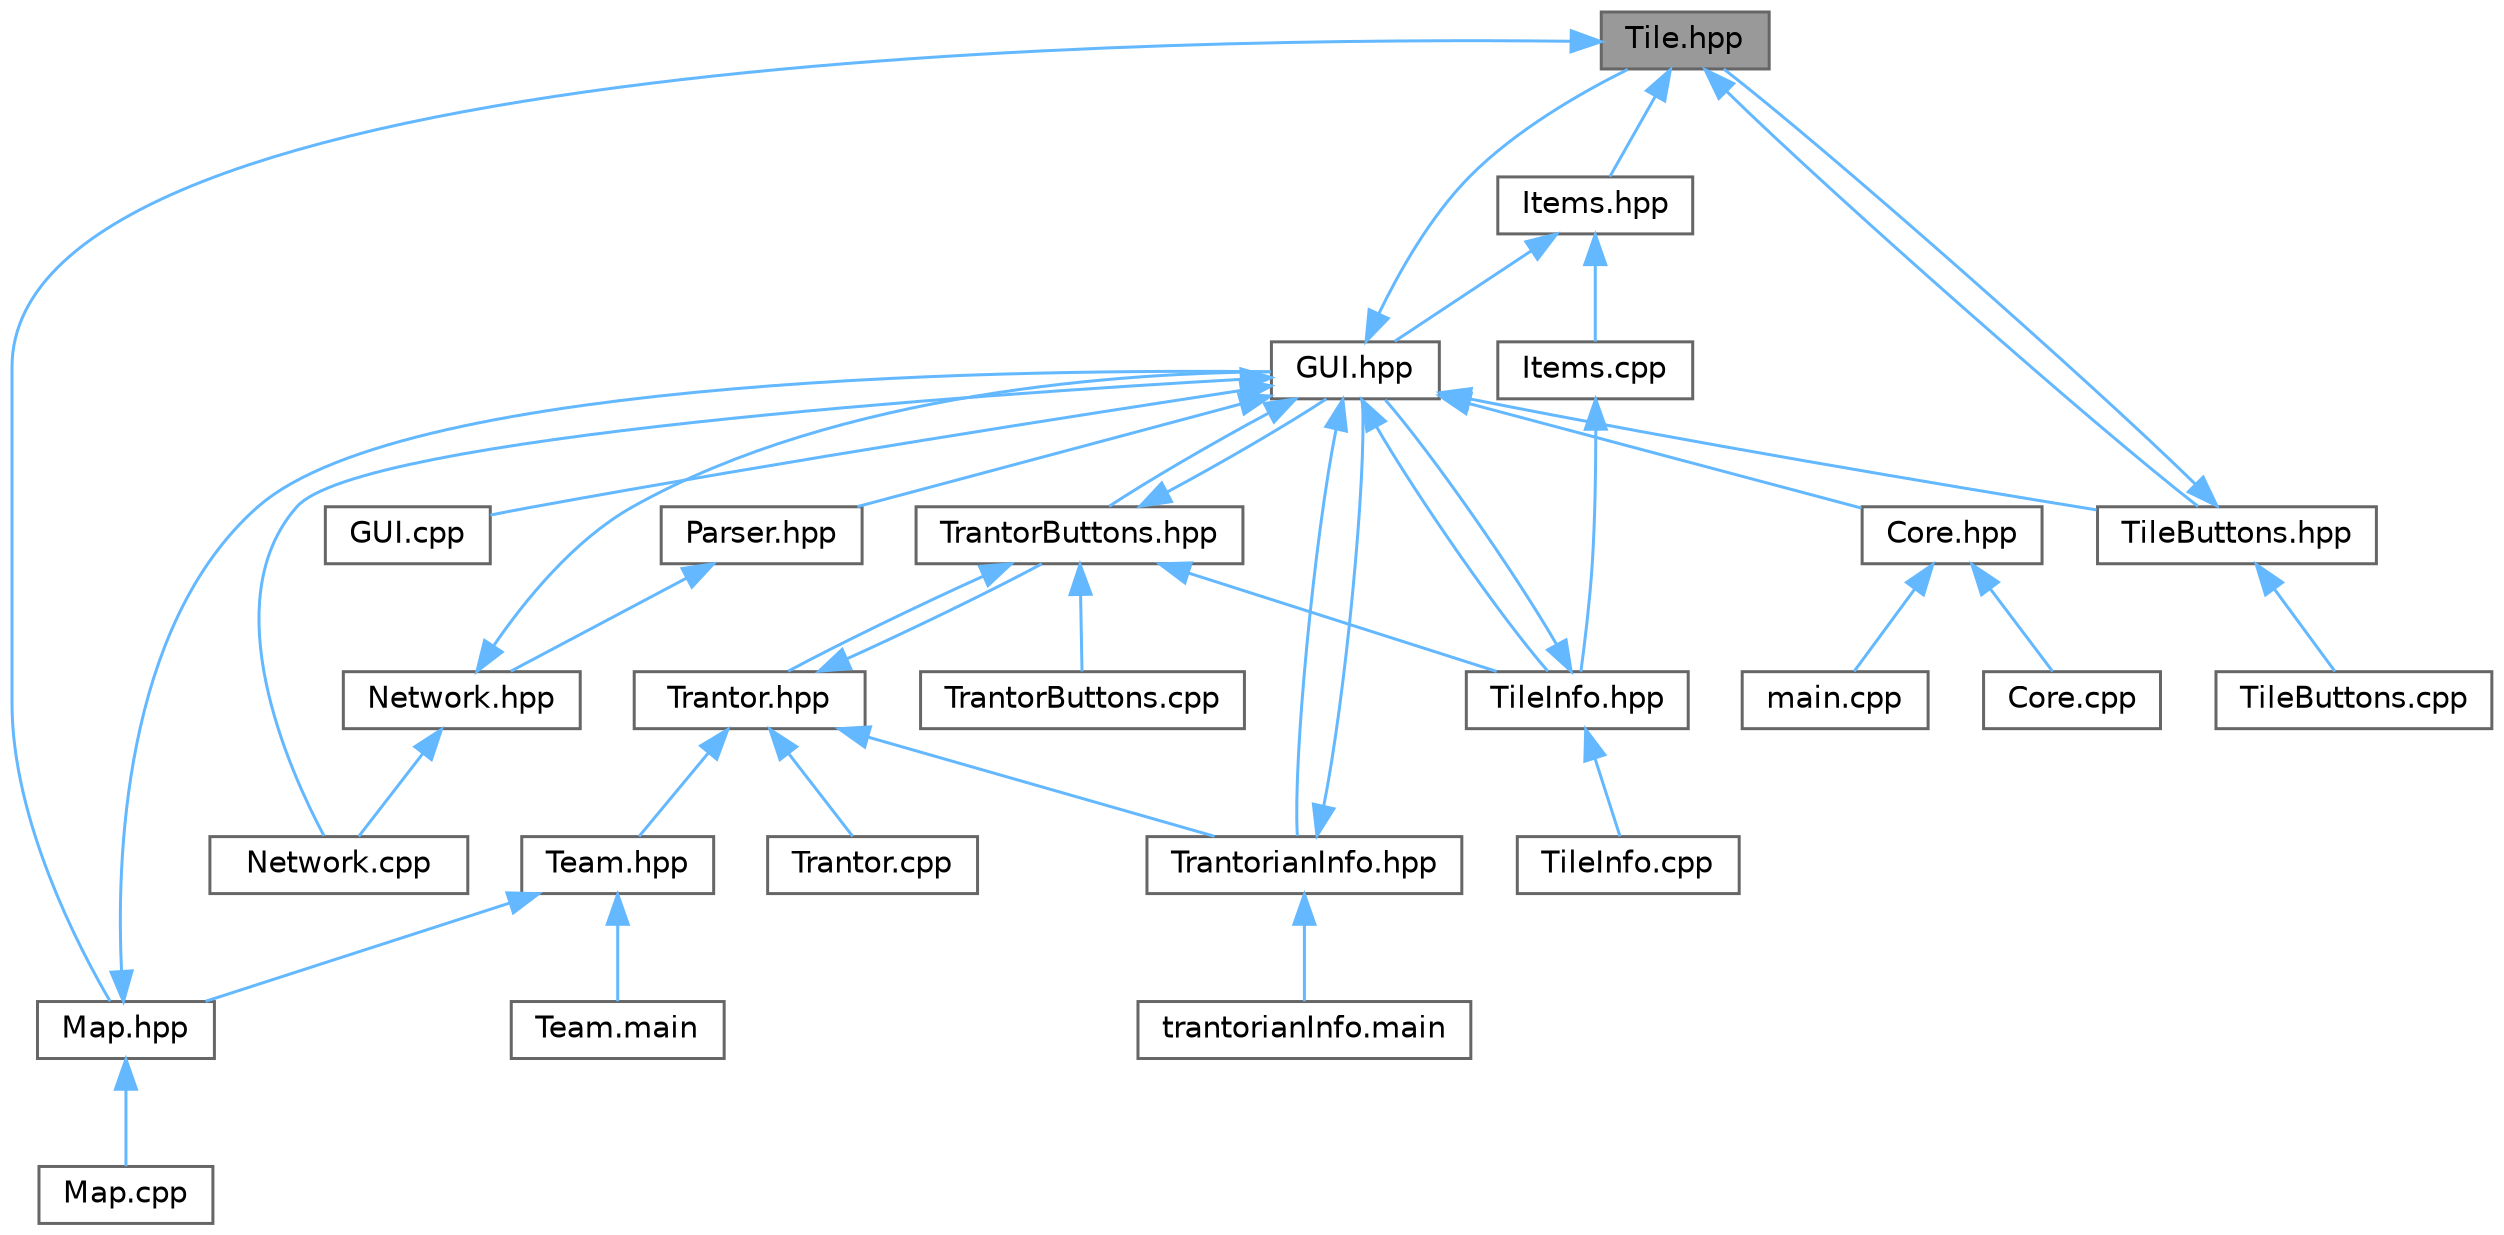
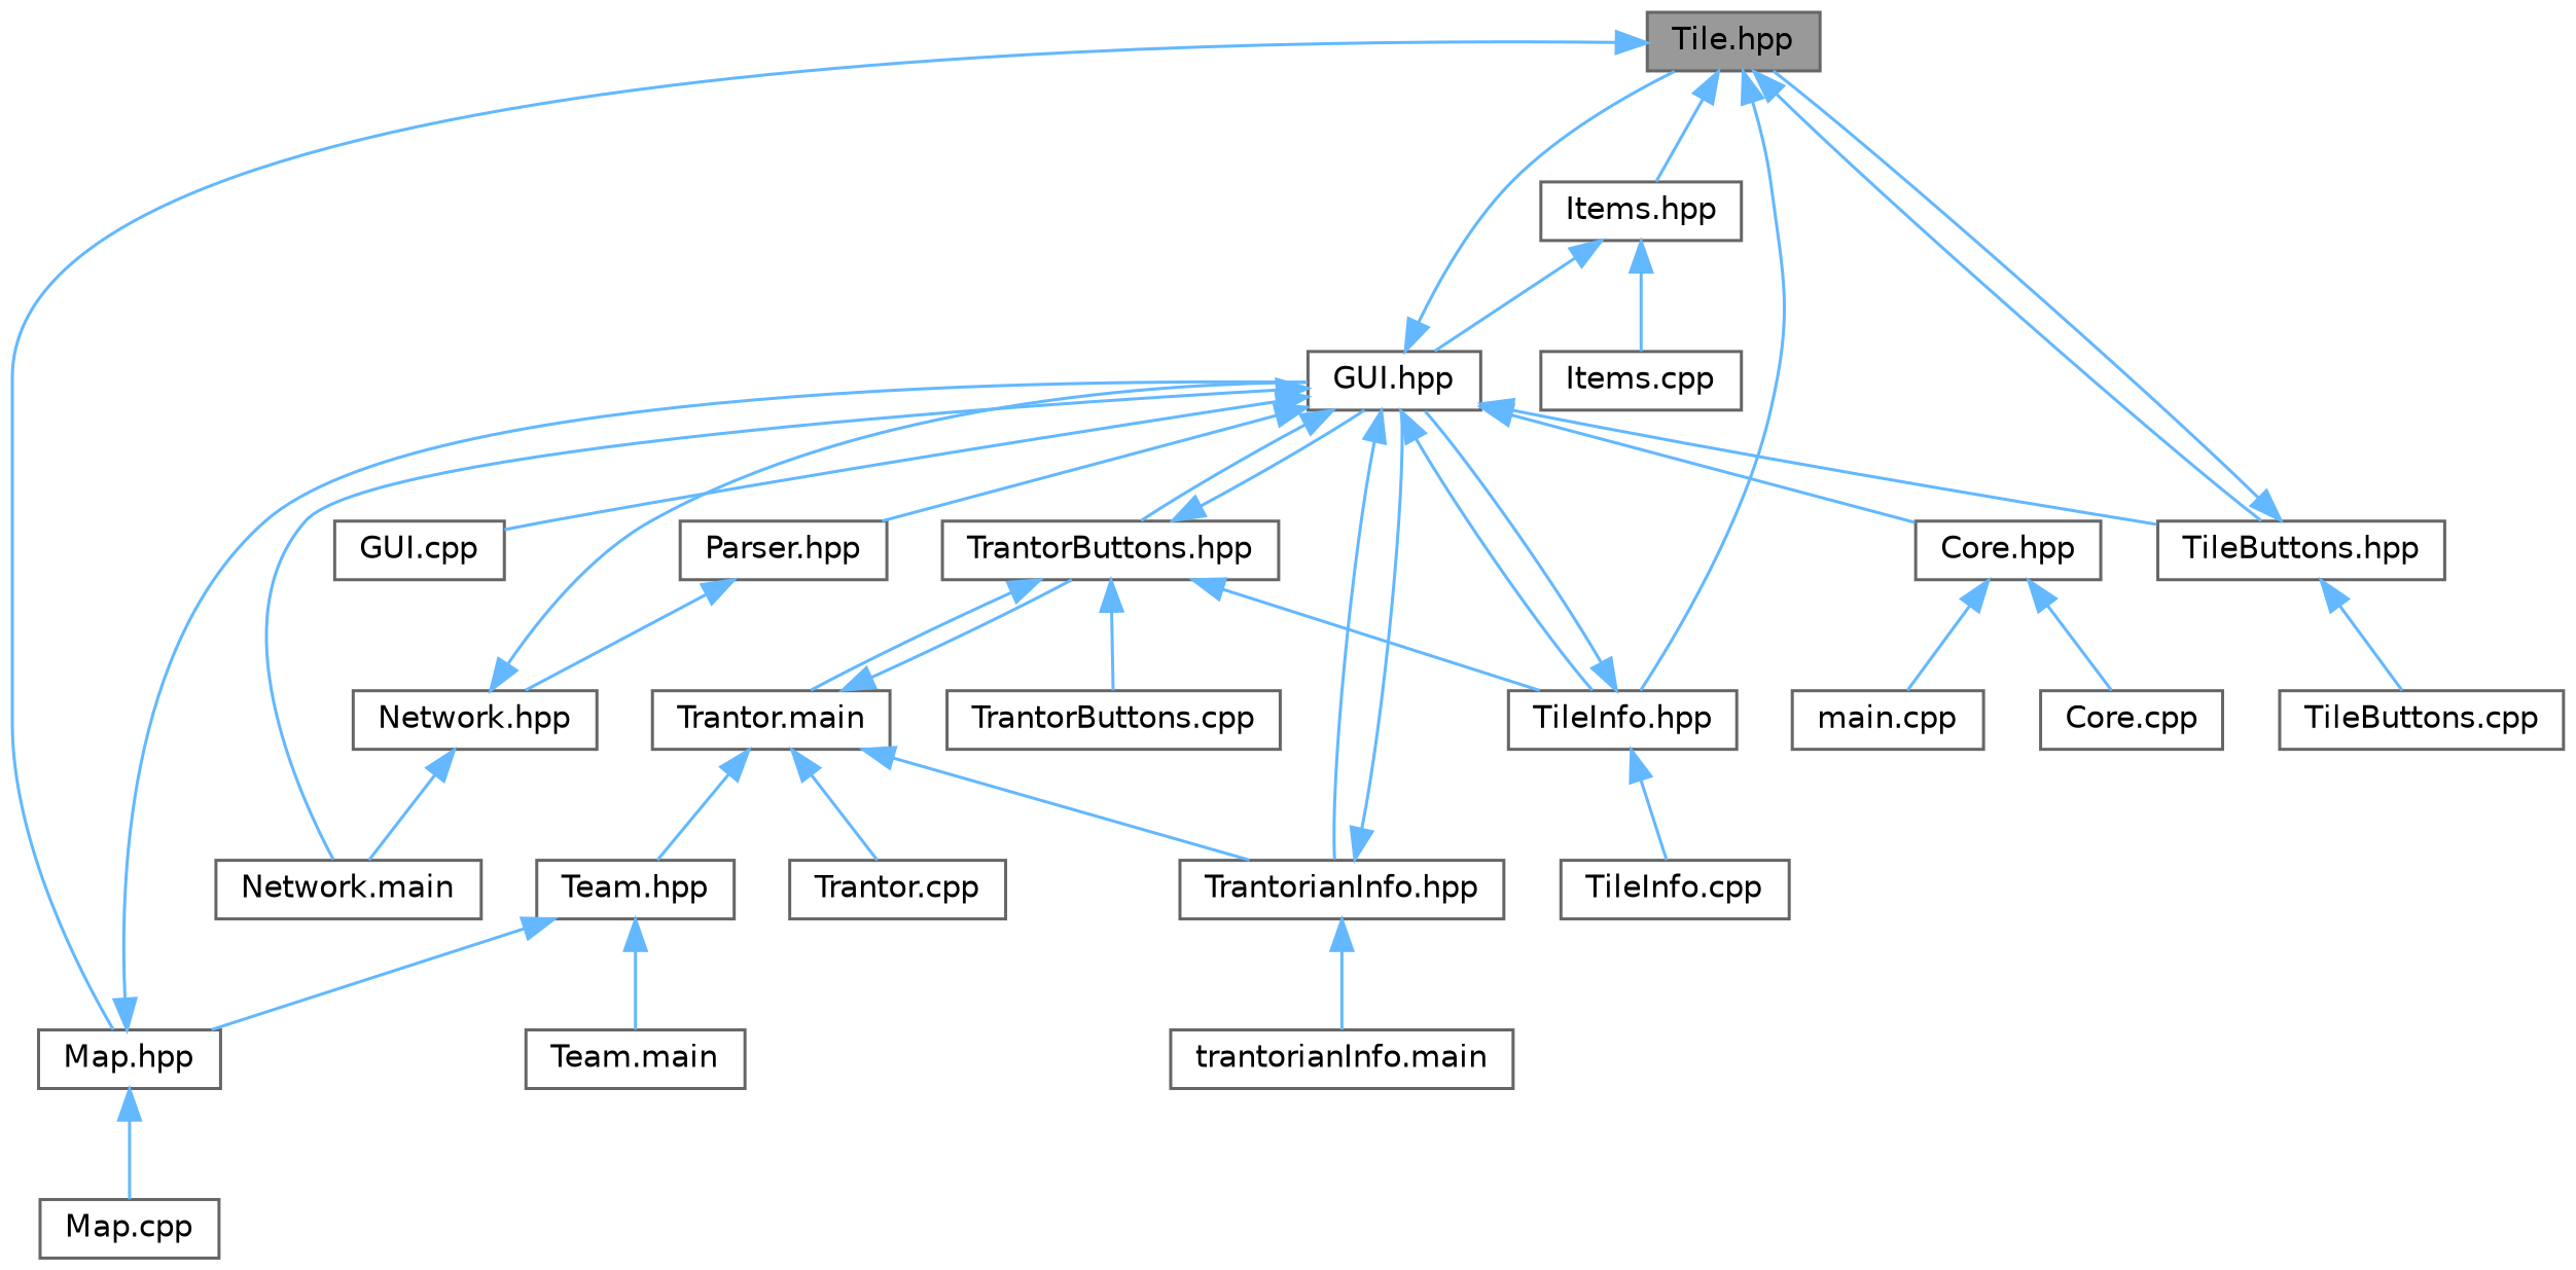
  digraph {
    node [color=grey40 fillcolor=white fontname=Helvetica fontsize=10 shape=box style=filled]
    edge [color=steelblue1 dir=back fontname=Helvetica fontsize=10 labelfontname=Helvetica labelfontsize=10 style=solid]
    n1 [color=gray40 fillcolor=grey60 fontcolor=black height=0.2 label="Tile.hpp" width=0.4]
    n2 [height=0.2 label="Items.hpp" width=0.4]
    n3 [height=0.2 label="TileButtons.hpp" width=0.4]
    n4 [height=0.2 label="TileInfo.hpp" width=0.4]
    n5 [height=0.2 label="Map.hpp" width=0.4]
    n6 [height=0.2 label="GUI.hpp" width=0.4]
    n7 [height=0.2 label="Items.cpp" width=0.4]
    n8 [height=0.2 label="TileButtons.cpp" width=0.4]
    n9 [height=0.2 label="TileInfo.cpp" width=0.4]
-   n10 [height=0.2 label="Trantor.hpp" width=0.4]
+   n10 [height=0.2 label="Trantor.main" width=0.4]
    n11 [height=0.2 label="TrantorButtons.hpp" width=0.4]
    n12 [height=0.2 label="TrantorianInfo.hpp" width=0.4]
    n13 [height=0.2 label="Team.hpp" width=0.4]
    n14 [height=0.2 label="Trantor.cpp" width=0.4]
    n15 [height=0.2 label="Map.cpp" width=0.4]
    n16 [height=0.2 label="Core.hpp" width=0.4]
    n17 [height=0.2 label="GUI.cpp" width=0.4]
    n18 [height=0.2 label="Parser.hpp" width=0.4]
-   n19 [height=0.2 label="Network.cpp" width=0.4]
+   n19 [height=0.2 label="Network.main" width=0.4]
    n20 [height=0.2 label="Core.cpp" width=0.4]
    n21 [height=0.2 label="main.cpp" width=0.4]
    n22 [height=0.2 label="Network.hpp" width=0.4]
    n23 [height=0.2 label="TrantorButtons.cpp" width=0.4]
    n24 [height=0.2 label="trantorianInfo.main" width=0.4]
    n25 [height=0.2 label="Team.main" width=0.4]
    n1 -> n2
    n1 -> n3
-   n7 -> n4
+   n1 -> n4
    n1 -> n5
    n2 -> n6
    n2 -> n7
    n3 -> n1
    n3 -> n8
    n4 -> n6
    n4 -> n9
    n5 -> n6
    n5 -> n15
    n6 -> n1
    n6 -> n3
    n6 -> n4
    n6 -> n11
    n6 -> n12
    n6 -> n16
    n6 -> n17
    n6 -> n18
    n6 -> n19
    n10 -> n11
    n10 -> n12
    n10 -> n13
    n10 -> n14
    n11 -> n4
    n11 -> n6
    n11 -> n10
    n11 -> n23
    n12 -> n6
    n12 -> n24
    n13 -> n5
    n13 -> n25
    n16 -> n20
    n16 -> n21
    n18 -> n22
    n22 -> n6
    n22 -> n19
  }
